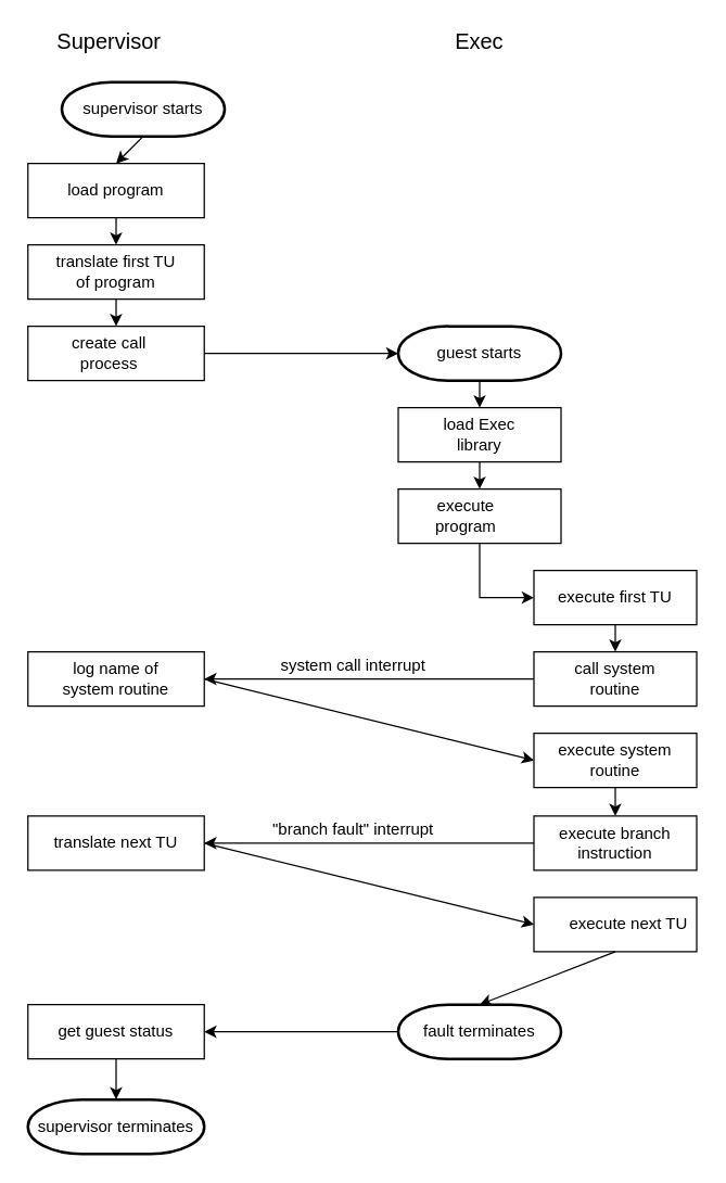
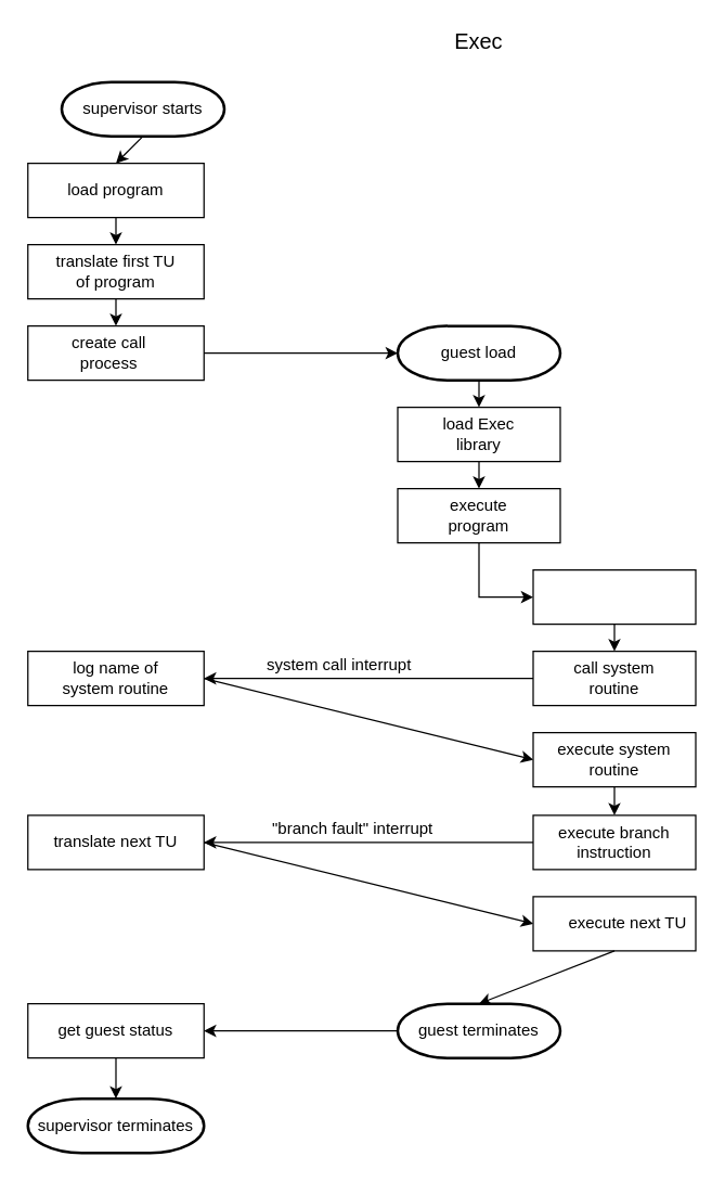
  <mxCell id="0" />
  <mxCell id="1" parent="0" />
- <mxCell id="2" value="&lt;font style=&quot;font-size: 16px&quot;&gt;Supervisor&lt;/font&gt;" style="text;html=1;strokeColor=none;fillColor=none;align=center;verticalAlign=middle;whiteSpace=wrap;rounded=0;" parent="1" vertex="1"><mxGeometry x="30" y="20" width="100" height="20" as="geometry" /></mxCell>
  <mxCell id="3" value="&lt;font style=&quot;font-size: 16px&quot;&gt;Exec&lt;/font&gt;" style="text;html=1;strokeColor=none;fillColor=none;align=center;verticalAlign=middle;whiteSpace=wrap;rounded=0;" parent="1" vertex="1"><mxGeometry x="303" y="20" width="100" height="20" as="geometry" /></mxCell>
  <mxCell id="4" value="" style="endArrow=classic;html=1;exitX=0.5;exitY=1;exitDx=0;exitDy=0;entryX=0.5;entryY=0;entryDx=0;entryDy=0;" parent="1" source="9" target="6" edge="1"><mxGeometry width="50" height="50" relative="1" as="geometry"><mxPoint x="560" y="320" as="sourcePoint" /><mxPoint x="610" y="270" as="targetPoint" /></mxGeometry></mxCell>
  <mxCell id="5" value="" style="group" vertex="1" connectable="0" parent="1"><mxGeometry x="20" y="180" width="130" height="40" as="geometry" /></mxCell>
  <mxCell id="6" value="" style="rounded=0;whiteSpace=wrap;html=1;" parent="5" vertex="1"><mxGeometry width="130" height="40" as="geometry" /></mxCell>
  <mxCell id="7" value="translate first TU of program" style="text;html=1;strokeColor=none;fillColor=none;align=center;verticalAlign=middle;whiteSpace=wrap;rounded=0;" parent="5" vertex="1"><mxGeometry x="16.25" y="10" width="97.5" height="20" as="geometry" /></mxCell>
  <mxCell id="8" value="" style="group" vertex="1" connectable="0" parent="1"><mxGeometry x="20" y="120" width="130" height="40" as="geometry" /></mxCell>
  <mxCell id="9" value="" style="rounded=0;whiteSpace=wrap;html=1;" parent="8" vertex="1"><mxGeometry width="130" height="40" as="geometry" /></mxCell>
  <mxCell id="10" value="load program" style="text;html=1;strokeColor=none;fillColor=none;align=center;verticalAlign=middle;whiteSpace=wrap;rounded=0;" parent="8" vertex="1"><mxGeometry x="16.25" y="10" width="97.5" height="20" as="geometry" /></mxCell>
  <mxCell id="11" style="edgeStyle=orthogonalEdgeStyle;rounded=0;orthogonalLoop=1;jettySize=auto;html=1;exitX=0.5;exitY=1;exitDx=0;exitDy=0;entryX=0.5;entryY=0;entryDx=0;entryDy=0;" edge="1" parent="1" source="6" target="14"><mxGeometry relative="1" as="geometry" /></mxCell>
  <mxCell id="12" value="" style="group" vertex="1" connectable="0" parent="1"><mxGeometry x="20" y="240" width="130" height="40" as="geometry" /></mxCell>
  <mxCell id="13" value="" style="group" vertex="1" connectable="0" parent="12"><mxGeometry width="130" height="40" as="geometry" /></mxCell>
  <mxCell id="14" value="" style="rounded=0;whiteSpace=wrap;html=1;" vertex="1" parent="13"><mxGeometry width="130" height="40" as="geometry" /></mxCell>
  <mxCell id="15" value="create call process" style="text;html=1;strokeColor=none;fillColor=none;align=center;verticalAlign=middle;whiteSpace=wrap;rounded=0;" vertex="1" parent="13"><mxGeometry x="15" y="10" width="90" height="20" as="geometry" /></mxCell>
  <mxCell id="16" value="" style="group" vertex="1" connectable="0" parent="1"><mxGeometry x="293" y="300" width="120" height="40" as="geometry" /></mxCell>
  <mxCell id="17" value="" style="group" vertex="1" connectable="0" parent="16"><mxGeometry width="120" height="40" as="geometry" /></mxCell>
  <mxCell id="18" value="" style="rounded=0;whiteSpace=wrap;html=1;" vertex="1" parent="17"><mxGeometry width="120" height="40" as="geometry" /></mxCell>
  <mxCell id="19" value="load Exec library" style="text;html=1;strokeColor=none;fillColor=none;align=center;verticalAlign=middle;whiteSpace=wrap;rounded=0;" vertex="1" parent="17"><mxGeometry x="15" y="10" width="90" height="20" as="geometry" /></mxCell>
  <mxCell id="20" style="edgeStyle=orthogonalEdgeStyle;rounded=0;orthogonalLoop=1;jettySize=auto;html=1;exitX=0.5;exitY=1;exitDx=0;exitDy=0;entryX=0.5;entryY=0;entryDx=0;entryDy=0;" edge="1" parent="1" source="18" target="24"><mxGeometry relative="1" as="geometry" /></mxCell>
  <mxCell id="21" value="" style="group" vertex="1" connectable="0" parent="1"><mxGeometry x="293" y="360" width="120" height="40" as="geometry" /></mxCell>
  <mxCell id="22" value="" style="group" vertex="1" connectable="0" parent="21"><mxGeometry width="120" height="40" as="geometry" /></mxCell>
  <mxCell id="23" value="" style="group" vertex="1" connectable="0" parent="22"><mxGeometry width="120" height="40" as="geometry" /></mxCell>
  <mxCell id="24" value="" style="rounded=0;whiteSpace=wrap;html=1;" vertex="1" parent="23"><mxGeometry width="120" height="40" as="geometry" /></mxCell>
- <mxCell id="25" value="execute program" style="text;html=1;strokeColor=none;fillColor=none;align=center;verticalAlign=middle;whiteSpace=wrap;rounded=0;" vertex="1" parent="23"><mxGeometry x="5" y="10" width="90" height="20" as="geometry" /></mxCell>
+ <mxCell id="25" value="execute program" style="text;html=1;strokeColor=none;fillColor=none;align=center;verticalAlign=middle;whiteSpace=wrap;rounded=0;" vertex="1" parent="23"><mxGeometry x="15" y="10" width="90" height="20" as="geometry" /></mxCell>
  <mxCell id="26" value="" style="group" vertex="1" connectable="0" parent="1"><mxGeometry x="393" y="420" width="120" height="40" as="geometry" /></mxCell>
  <mxCell id="27" value="" style="group" vertex="1" connectable="0" parent="26"><mxGeometry width="120" height="40" as="geometry" /></mxCell>
  <mxCell id="28" value="" style="group" vertex="1" connectable="0" parent="27"><mxGeometry width="120" height="40" as="geometry" /></mxCell>
  <mxCell id="29" value="" style="group" vertex="1" connectable="0" parent="28"><mxGeometry width="120" height="40" as="geometry" /></mxCell>
  <mxCell id="30" value="" style="rounded=0;whiteSpace=wrap;html=1;" vertex="1" parent="29"><mxGeometry width="120" height="40" as="geometry" /></mxCell>
- <mxCell id="31" value="execute first TU" style="text;html=1;strokeColor=none;fillColor=none;align=center;verticalAlign=middle;whiteSpace=wrap;rounded=0;" vertex="1" parent="29"><mxGeometry x="15" y="10" width="90" height="20" as="geometry" /></mxCell>
  <mxCell id="32" value="" style="group" vertex="1" connectable="0" parent="1"><mxGeometry x="393" y="480" width="120" height="40" as="geometry" /></mxCell>
  <mxCell id="33" value="" style="group" vertex="1" connectable="0" parent="32"><mxGeometry width="120" height="40" as="geometry" /></mxCell>
  <mxCell id="34" value="" style="group" vertex="1" connectable="0" parent="33"><mxGeometry width="120" height="40" as="geometry" /></mxCell>
  <mxCell id="35" value="" style="group" vertex="1" connectable="0" parent="34"><mxGeometry width="120" height="40" as="geometry" /></mxCell>
  <mxCell id="36" value="" style="rounded=0;whiteSpace=wrap;html=1;" vertex="1" parent="35"><mxGeometry width="120" height="40" as="geometry" /></mxCell>
  <mxCell id="37" value="call system routine" style="text;html=1;strokeColor=none;fillColor=none;align=center;verticalAlign=middle;whiteSpace=wrap;rounded=0;" vertex="1" parent="35"><mxGeometry x="15" y="10" width="90" height="20" as="geometry" /></mxCell>
  <mxCell id="38" style="edgeStyle=orthogonalEdgeStyle;rounded=0;orthogonalLoop=1;jettySize=auto;html=1;exitX=0.5;exitY=1;exitDx=0;exitDy=0;entryX=0;entryY=0.5;entryDx=0;entryDy=0;" edge="1" parent="1" source="24" target="30"><mxGeometry relative="1" as="geometry" /></mxCell>
  <mxCell id="39" style="edgeStyle=orthogonalEdgeStyle;rounded=0;orthogonalLoop=1;jettySize=auto;html=1;exitX=0.5;exitY=1;exitDx=0;exitDy=0;entryX=0.5;entryY=0;entryDx=0;entryDy=0;" edge="1" parent="1" source="30" target="36"><mxGeometry relative="1" as="geometry" /></mxCell>
  <mxCell id="40" value="" style="group" vertex="1" connectable="0" parent="1"><mxGeometry x="393" y="601" width="120" height="40" as="geometry" /></mxCell>
  <mxCell id="41" value="" style="group" vertex="1" connectable="0" parent="40"><mxGeometry width="120" height="40" as="geometry" /></mxCell>
  <mxCell id="42" value="" style="group" vertex="1" connectable="0" parent="41"><mxGeometry width="120" height="40" as="geometry" /></mxCell>
  <mxCell id="43" value="" style="group" vertex="1" connectable="0" parent="42"><mxGeometry width="120" height="40" as="geometry" /></mxCell>
  <mxCell id="44" value="" style="rounded=0;whiteSpace=wrap;html=1;" vertex="1" parent="43"><mxGeometry width="120" height="40" as="geometry" /></mxCell>
  <mxCell id="45" value="execute branch instruction" style="text;html=1;strokeColor=none;fillColor=none;align=center;verticalAlign=middle;whiteSpace=wrap;rounded=0;" vertex="1" parent="43"><mxGeometry x="15" y="10" width="90" height="20" as="geometry" /></mxCell>
  <mxCell id="46" value="" style="group" vertex="1" connectable="0" parent="1"><mxGeometry x="20" y="601" width="130" height="40" as="geometry" /></mxCell>
  <mxCell id="47" value="" style="group" vertex="1" connectable="0" parent="46"><mxGeometry width="130" height="40" as="geometry" /></mxCell>
  <mxCell id="48" value="" style="group" vertex="1" connectable="0" parent="47"><mxGeometry width="130" height="40" as="geometry" /></mxCell>
  <mxCell id="49" value="" style="group" vertex="1" connectable="0" parent="48"><mxGeometry width="130" height="40" as="geometry" /></mxCell>
  <mxCell id="50" value="" style="rounded=0;whiteSpace=wrap;html=1;" vertex="1" parent="49"><mxGeometry width="130" height="40" as="geometry" /></mxCell>
  <mxCell id="51" value="translate next TU" style="text;html=1;strokeColor=none;fillColor=none;align=center;verticalAlign=middle;whiteSpace=wrap;rounded=0;" vertex="1" parent="49"><mxGeometry x="16.25" y="10" width="97.5" height="20" as="geometry" /></mxCell>
  <mxCell id="52" style="edgeStyle=orthogonalEdgeStyle;rounded=0;orthogonalLoop=1;jettySize=auto;html=1;exitX=0;exitY=0.5;exitDx=0;exitDy=0;entryX=1;entryY=0.5;entryDx=0;entryDy=0;" edge="1" parent="1" target="50"><mxGeometry relative="1" as="geometry" /></mxCell>
  <mxCell id="53" value="&quot;branch fault&quot; interrupt" style="text;html=1;strokeColor=none;fillColor=none;align=center;verticalAlign=middle;whiteSpace=wrap;rounded=0;" vertex="1" parent="1"><mxGeometry x="190" y="601" width="140" height="20" as="geometry" /></mxCell>
  <mxCell id="54" style="edgeStyle=orthogonalEdgeStyle;rounded=0;orthogonalLoop=1;jettySize=auto;html=1;exitX=0;exitY=0.5;exitDx=0;exitDy=0;entryX=1;entryY=0.5;entryDx=0;entryDy=0;" edge="1" parent="1" source="44" target="50"><mxGeometry relative="1" as="geometry" /></mxCell>
  <mxCell id="55" value="" style="group" vertex="1" connectable="0" parent="1"><mxGeometry x="393" y="661" width="120" height="40" as="geometry" /></mxCell>
  <mxCell id="56" value="" style="group" vertex="1" connectable="0" parent="55"><mxGeometry width="120" height="40" as="geometry" /></mxCell>
  <mxCell id="57" value="" style="group" vertex="1" connectable="0" parent="56"><mxGeometry width="120" height="40" as="geometry" /></mxCell>
  <mxCell id="58" value="" style="group" vertex="1" connectable="0" parent="57"><mxGeometry width="120" height="40" as="geometry" /></mxCell>
  <mxCell id="59" value="" style="rounded=0;whiteSpace=wrap;html=1;" vertex="1" parent="58"><mxGeometry width="120" height="40" as="geometry" /></mxCell>
  <mxCell id="60" value="execute next TU" style="text;html=1;strokeColor=none;fillColor=none;align=center;verticalAlign=middle;whiteSpace=wrap;rounded=0;" vertex="1" parent="58"><mxGeometry x="25" y="10" width="90" height="20" as="geometry" /></mxCell>
  <mxCell id="61" style="rounded=0;orthogonalLoop=1;jettySize=auto;html=1;exitX=1;exitY=0.5;exitDx=0;exitDy=0;entryX=0;entryY=0.5;entryDx=0;entryDy=0;" edge="1" parent="1" source="50" target="59"><mxGeometry relative="1" as="geometry" /></mxCell>
  <mxCell id="62" value="" style="group" vertex="1" connectable="0" parent="1"><mxGeometry x="393" y="540" width="120" height="40" as="geometry" /></mxCell>
  <mxCell id="63" value="" style="group" vertex="1" connectable="0" parent="62"><mxGeometry width="120" height="40" as="geometry" /></mxCell>
  <mxCell id="64" value="" style="group" vertex="1" connectable="0" parent="63"><mxGeometry width="120" height="40" as="geometry" /></mxCell>
  <mxCell id="65" value="" style="group" vertex="1" connectable="0" parent="64"><mxGeometry width="120" height="40" as="geometry" /></mxCell>
  <mxCell id="66" value="" style="rounded=0;whiteSpace=wrap;html=1;" vertex="1" parent="65"><mxGeometry width="120" height="40" as="geometry" /></mxCell>
  <mxCell id="67" value="execute system routine" style="text;html=1;strokeColor=none;fillColor=none;align=center;verticalAlign=middle;whiteSpace=wrap;rounded=0;" vertex="1" parent="65"><mxGeometry x="15" y="10" width="90" height="20" as="geometry" /></mxCell>
  <mxCell id="68" style="edgeStyle=none;rounded=0;orthogonalLoop=1;jettySize=auto;html=1;exitX=0.5;exitY=1;exitDx=0;exitDy=0;entryX=0.5;entryY=0;entryDx=0;entryDy=0;" edge="1" parent="1" source="66" target="44"><mxGeometry relative="1" as="geometry" /></mxCell>
  <mxCell id="69" style="edgeStyle=none;rounded=0;orthogonalLoop=1;jettySize=auto;html=1;exitX=1;exitY=0.5;exitDx=0;exitDy=0;entryX=0;entryY=0.5;entryDx=0;entryDy=0;" edge="1" parent="1" source="84" target="66"><mxGeometry relative="1" as="geometry" /></mxCell>
  <mxCell id="70" style="edgeStyle=none;rounded=0;orthogonalLoop=1;jettySize=auto;html=1;exitX=0;exitY=0.5;exitDx=0;exitDy=0;exitPerimeter=0;entryX=1;entryY=0.5;entryDx=0;entryDy=0;" edge="1" parent="1" source="71" target="77"><mxGeometry relative="1" as="geometry" /></mxCell>
- <mxCell id="71" value="fault terminates" style="strokeWidth=2;html=1;shape=mxgraph.flowchart.terminator;whiteSpace=wrap;" vertex="1" parent="1"><mxGeometry x="293" y="740" width="120" height="40" as="geometry" /></mxCell>
+ <mxCell id="71" value="guest terminates" style="strokeWidth=2;html=1;shape=mxgraph.flowchart.terminator;whiteSpace=wrap;" vertex="1" parent="1"><mxGeometry x="293" y="740" width="120" height="40" as="geometry" /></mxCell>
  <mxCell id="72" style="edgeStyle=none;rounded=0;orthogonalLoop=1;jettySize=auto;html=1;exitX=0.5;exitY=1;exitDx=0;exitDy=0;entryX=0.5;entryY=0;entryDx=0;entryDy=0;entryPerimeter=0;" edge="1" parent="1" source="59" target="71"><mxGeometry relative="1" as="geometry" /></mxCell>
  <mxCell id="73" value="" style="group" vertex="1" connectable="0" parent="1"><mxGeometry x="20" y="740" width="130" height="40" as="geometry" /></mxCell>
  <mxCell id="74" value="" style="group" vertex="1" connectable="0" parent="73"><mxGeometry width="130" height="40" as="geometry" /></mxCell>
  <mxCell id="75" value="" style="group" vertex="1" connectable="0" parent="74"><mxGeometry width="130" height="40" as="geometry" /></mxCell>
  <mxCell id="76" value="" style="group" vertex="1" connectable="0" parent="75"><mxGeometry width="130" height="40" as="geometry" /></mxCell>
  <mxCell id="77" value="" style="rounded=0;whiteSpace=wrap;html=1;" vertex="1" parent="76"><mxGeometry width="130" height="40" as="geometry" /></mxCell>
  <mxCell id="78" value="get guest status" style="text;html=1;strokeColor=none;fillColor=none;align=center;verticalAlign=middle;whiteSpace=wrap;rounded=0;" vertex="1" parent="76"><mxGeometry x="16.25" y="10" width="97.5" height="20" as="geometry" /></mxCell>
  <mxCell id="79" value="supervisor terminates" style="strokeWidth=2;html=1;shape=mxgraph.flowchart.terminator;whiteSpace=wrap;" vertex="1" parent="1"><mxGeometry x="20" y="810" width="130" height="40" as="geometry" /></mxCell>
  <mxCell id="80" value="" style="group" vertex="1" connectable="0" parent="1"><mxGeometry x="20" y="480" width="130" height="40" as="geometry" /></mxCell>
  <mxCell id="81" value="" style="group" vertex="1" connectable="0" parent="80"><mxGeometry width="130" height="40" as="geometry" /></mxCell>
  <mxCell id="82" value="" style="group" vertex="1" connectable="0" parent="81"><mxGeometry width="130" height="40" as="geometry" /></mxCell>
  <mxCell id="83" value="" style="group" vertex="1" connectable="0" parent="82"><mxGeometry width="130" height="40" as="geometry" /></mxCell>
  <mxCell id="84" value="" style="rounded=0;whiteSpace=wrap;html=1;" vertex="1" parent="83"><mxGeometry width="130" height="40" as="geometry" /></mxCell>
  <mxCell id="85" value="log name of system routine" style="text;html=1;strokeColor=none;fillColor=none;align=center;verticalAlign=middle;whiteSpace=wrap;rounded=0;" vertex="1" parent="83"><mxGeometry x="16.25" y="10" width="97.5" height="20" as="geometry" /></mxCell>
  <mxCell id="86" style="edgeStyle=orthogonalEdgeStyle;rounded=0;orthogonalLoop=1;jettySize=auto;html=1;exitX=0;exitY=0.5;exitDx=0;exitDy=0;entryX=1;entryY=0.5;entryDx=0;entryDy=0;" edge="1" parent="1" source="36" target="84"><mxGeometry relative="1" as="geometry" /></mxCell>
- <mxCell id="87" value="system call interrupt" style="text;html=1;strokeColor=none;fillColor=none;align=center;verticalAlign=middle;whiteSpace=wrap;rounded=0;" vertex="1" parent="1"><mxGeometry x="200" y="480" width="120" height="20" as="geometry" /></mxCell>
+ <mxCell id="87" value="system call interrupt" style="text;html=1;strokeColor=none;fillColor=none;align=center;verticalAlign=middle;whiteSpace=wrap;rounded=0;" vertex="1" parent="1"><mxGeometry x="190" y="480" width="120" height="20" as="geometry" /></mxCell>
  <mxCell id="88" style="edgeStyle=none;rounded=0;orthogonalLoop=1;jettySize=auto;html=1;exitX=0.5;exitY=1;exitDx=0;exitDy=0;entryX=0.5;entryY=0;entryDx=0;entryDy=0;entryPerimeter=0;" edge="1" parent="1" source="77" target="79"><mxGeometry relative="1" as="geometry" /></mxCell>
  <mxCell id="89" style="edgeStyle=none;rounded=0;orthogonalLoop=1;jettySize=auto;html=1;exitX=0.5;exitY=1;exitDx=0;exitDy=0;exitPerimeter=0;entryX=0.5;entryY=0;entryDx=0;entryDy=0;" edge="1" parent="1" source="90" target="18"><mxGeometry relative="1" as="geometry" /></mxCell>
- <mxCell id="90" value="guest starts" style="strokeWidth=2;html=1;shape=mxgraph.flowchart.terminator;whiteSpace=wrap;" vertex="1" parent="1"><mxGeometry x="293" y="240" width="120" height="40" as="geometry" /></mxCell>
+ <mxCell id="90" value="guest load" style="strokeWidth=2;html=1;shape=mxgraph.flowchart.terminator;whiteSpace=wrap;" vertex="1" parent="1"><mxGeometry x="293" y="240" width="120" height="40" as="geometry" /></mxCell>
  <mxCell id="91" style="edgeStyle=none;rounded=0;orthogonalLoop=1;jettySize=auto;html=1;exitX=1;exitY=0.5;exitDx=0;exitDy=0;entryX=0;entryY=0.5;entryDx=0;entryDy=0;entryPerimeter=0;" edge="1" parent="1" source="14" target="90"><mxGeometry relative="1" as="geometry" /></mxCell>
  <mxCell id="92" style="edgeStyle=none;rounded=0;orthogonalLoop=1;jettySize=auto;html=1;exitX=0.5;exitY=1;exitDx=0;exitDy=0;exitPerimeter=0;entryX=0.5;entryY=0;entryDx=0;entryDy=0;" edge="1" parent="1" source="93" target="9"><mxGeometry relative="1" as="geometry" /></mxCell>
  <mxCell id="93" value="supervisor starts" style="strokeWidth=2;html=1;shape=mxgraph.flowchart.terminator;whiteSpace=wrap;" vertex="1" parent="1"><mxGeometry x="45" y="60" width="120" height="40" as="geometry" /></mxCell>
